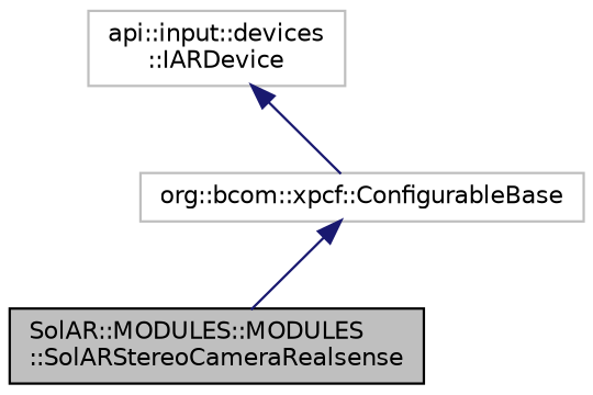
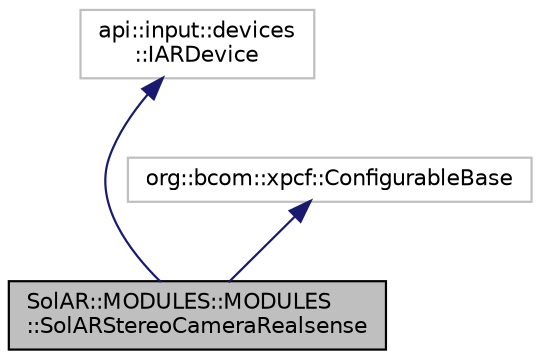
  digraph {
    node [color=grey75 fillcolor=white fontname=Helvetica fontsize=10 shape=record style=filled]
    edge [color=midnightblue dir=back fontname=Helvetica fontsize=10 labelfontname=Helvetica labelfontsize=10 style=solid]
    n1 [color=black fillcolor=grey75 fontcolor=black height=0.2 label="SolAR::MODULES::MODULES\l::SolARStereoCameraRealsense" width=0.4]
    n2 [height=0.2 label="org::bcom::xpcf::ConfigurableBase" width=0.4]
    n3 [height=0.2 label="api::input::devices\l::IARDevice" width=0.4]
    n2 -> n1
-   n3 -> n2
+   n3 -> n1
  }
